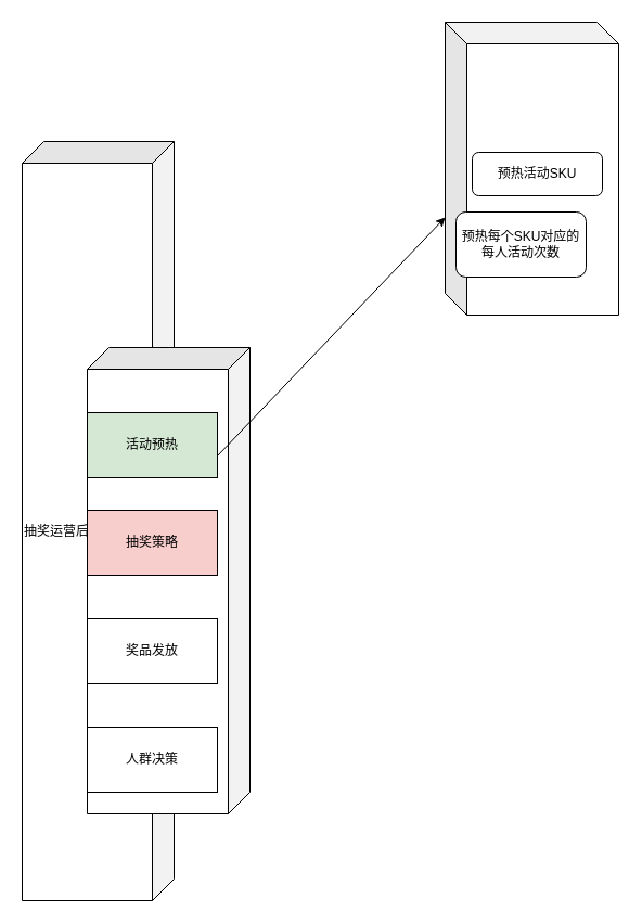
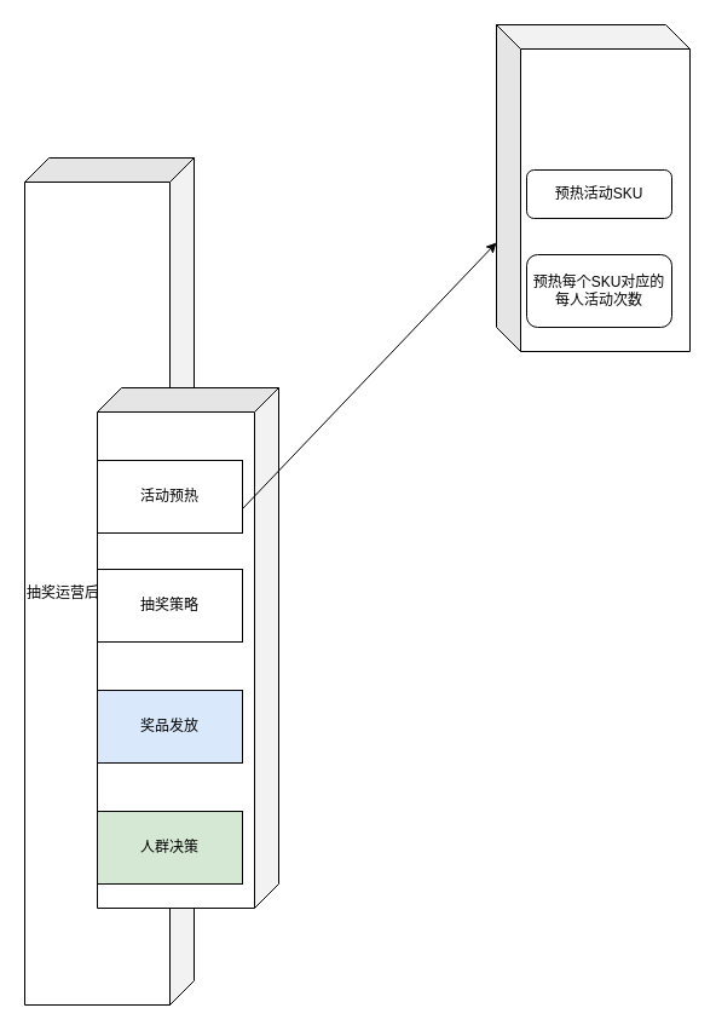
  <mxCell id="0" />
  <mxCell id="1" parent="0" />
  <mxCell id="2" value="抽奖运营后台" style="shape=cube;whiteSpace=wrap;html=1;boundedLbl=1;backgroundOutline=1;darkOpacity=0.05;darkOpacity2=0.1;direction=south;align=left;" vertex="1" parent="1"><mxGeometry x="20" y="130" width="140" height="700" as="geometry" /></mxCell>
  <mxCell id="3" value="" style="shape=cube;whiteSpace=wrap;html=1;boundedLbl=1;backgroundOutline=1;darkOpacity=0.05;darkOpacity2=0.1;direction=south;" vertex="1" parent="1"><mxGeometry x="80" y="320" width="150" height="430" as="geometry" /></mxCell>
- <mxCell id="4" value="活动预热" style="rounded=0;whiteSpace=wrap;html=1;fillColor=#d5e8d4;" vertex="1" parent="1"><mxGeometry x="80" y="380" width="120" height="60" as="geometry" /></mxCell>
- <mxCell id="5" value="抽奖策略" style="rounded=0;whiteSpace=wrap;html=1;fillColor=#f8cecc;" vertex="1" parent="1"><mxGeometry x="80" y="470" width="120" height="60" as="geometry" /></mxCell>
- <mxCell id="6" value="奖品发放" style="rounded=0;whiteSpace=wrap;html=1;" vertex="1" parent="1"><mxGeometry x="80" y="570" width="120" height="60" as="geometry" /></mxCell>
- <mxCell id="7" value="人群决策" style="rounded=0;whiteSpace=wrap;html=1;" vertex="1" parent="1"><mxGeometry x="80" y="670" width="120" height="60" as="geometry" /></mxCell>
+ <mxCell id="4" value="活动预热" style="rounded=0;whiteSpace=wrap;html=1;" vertex="1" parent="1"><mxGeometry x="80" y="380" width="120" height="60" as="geometry" /></mxCell>
+ <mxCell id="5" value="抽奖策略" style="rounded=0;whiteSpace=wrap;html=1;" vertex="1" parent="1"><mxGeometry x="80" y="470" width="120" height="60" as="geometry" /></mxCell>
+ <mxCell id="6" value="奖品发放" style="rounded=0;whiteSpace=wrap;html=1;fillColor=#dae8fc;" vertex="1" parent="1"><mxGeometry x="80" y="570" width="120" height="60" as="geometry" /></mxCell>
+ <mxCell id="7" value="人群决策" style="rounded=0;whiteSpace=wrap;html=1;fillColor=#d5e8d4;" vertex="1" parent="1"><mxGeometry x="80" y="670" width="120" height="60" as="geometry" /></mxCell>
  <mxCell id="8" value="" style="endArrow=classic;html=1;rounded=0;" edge="1" parent="1"><mxGeometry width="50" height="50" relative="1" as="geometry"><mxPoint x="200" y="420" as="sourcePoint" /><mxPoint x="410" y="200" as="targetPoint" /></mxGeometry></mxCell>
  <mxCell id="9" value="" style="shape=cube;whiteSpace=wrap;html=1;boundedLbl=1;backgroundOutline=1;darkOpacity=0.05;darkOpacity2=0.1;" vertex="1" parent="1"><mxGeometry x="410" y="20" width="160" height="270" as="geometry" /></mxCell>
  <mxCell id="10" value="预热活动SKU" style="rounded=1;whiteSpace=wrap;html=1;" vertex="1" parent="1"><mxGeometry x="435" y="140" width="120" height="40" as="geometry" /></mxCell>
- <mxCell id="11" value="预热每个SKU对应的每人活动次数" style="rounded=1;whiteSpace=wrap;html=1;" vertex="1" parent="1"><mxGeometry x="420" y="195" width="120" height="60" as="geometry" /></mxCell>
+ <mxCell id="11" value="预热每个SKU对应的每人活动次数" style="rounded=1;whiteSpace=wrap;html=1;" vertex="1" parent="1"><mxGeometry x="435" y="210" width="120" height="60" as="geometry" /></mxCell>
